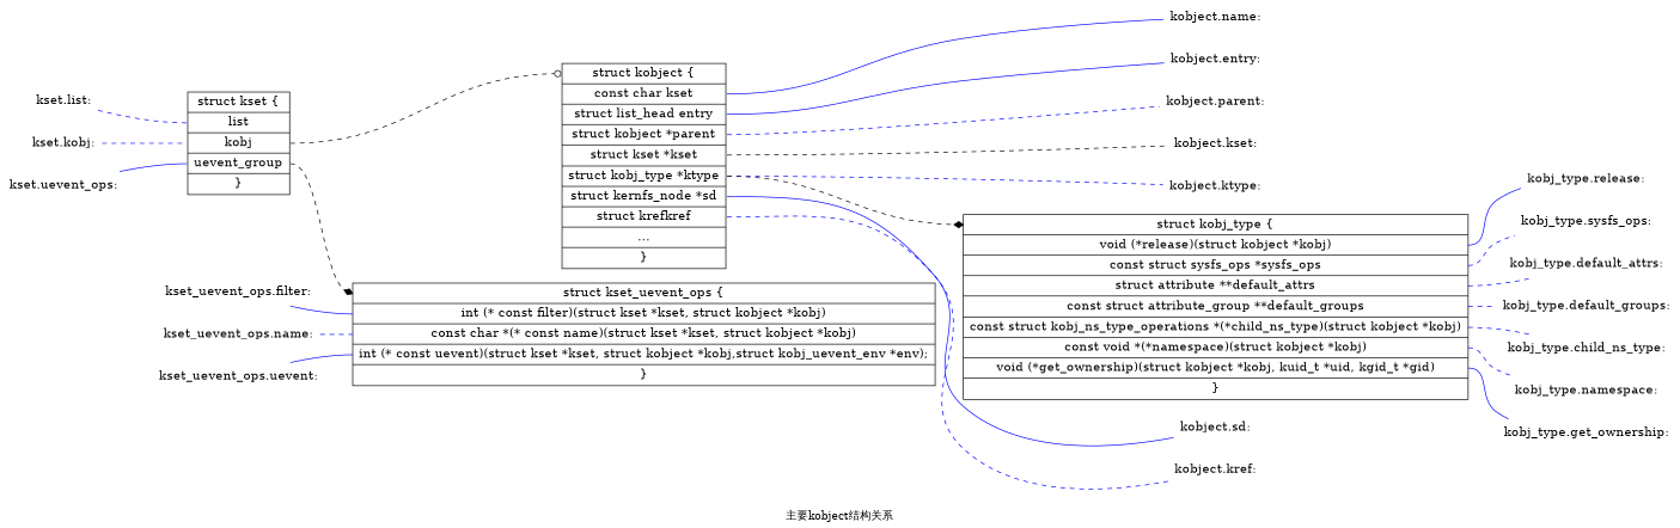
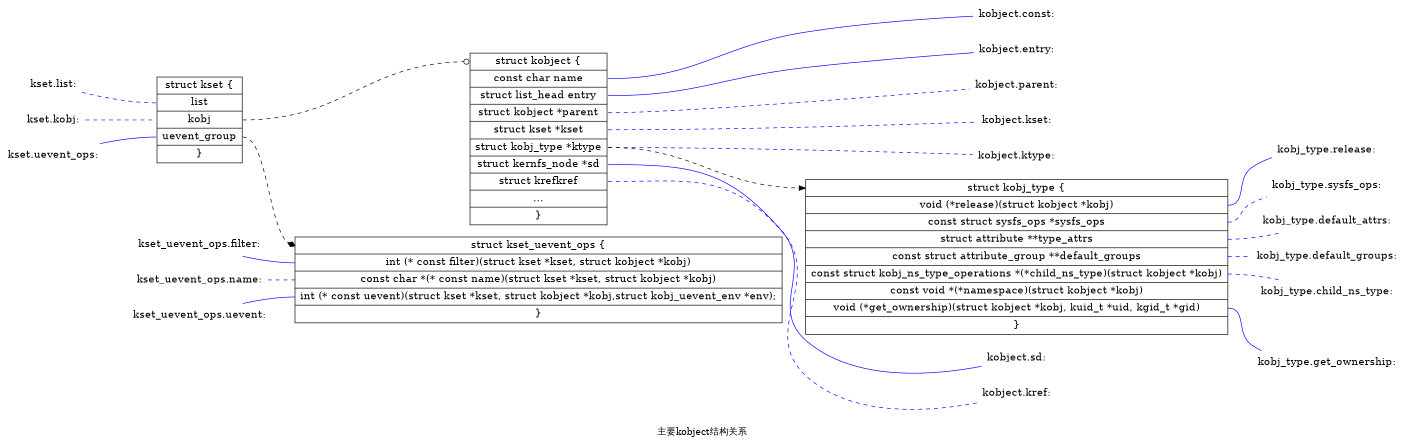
  digraph {
    label="主要kobject结构关系"
    rankdir=LR
    node [fontsize=16 shape=plaintext]
    edge [style=dashed color=blue dir=none]
    n1 [label="<f0> struct kset \{ | <f1> list| <f2> kobj| <f3> uevent_group | <f4> \}" shape=record]
-   n2 [label="<f0> struct kobject \{ | <f1> const char kset| <f2> struct list_head entry| <f3> struct kobject  *parent| <f4> struct kset  *kset | <f5> struct kobj_type  *ktype | <f6> struct kernfs_node *sd | <f7> struct kref		kref | <f8> ... | <f9> \}" shape=record]
+   n2 [label="<f0> struct kobject \{ | <f1> const char name| <f2> struct list_head entry| <f3> struct kobject  *parent| <f4> struct kset  *kset | <f5> struct kobj_type  *ktype | <f6> struct kernfs_node *sd | <f7> struct kref		kref | <f8> ... | <f9> \}" shape=record]
    n3 [label="<f0> struct kset_uevent_ops \{ | <f1> int (* const filter)(struct kset *kset, struct kobject *kobj) | <f2> const char *(* const name)(struct kset *kset, struct kobject *kobj) | <f3> int (* const uevent)(struct kset *kset, struct kobject *kobj,struct kobj_uevent_env *env);| <f4> \}" shape=record]
-   n4 [label="kobject.name:"]
+   n4 [label="kobject.const:"]
    n5 [label="kobject.entry:"]
    n6 [label="kobject.parent:"]
    n7 [label="kobject.kset:"]
    n8 [label="kobject.ktype:"]
    n9 [label="kobject.sd:"]
    n10 [label="kobject.kref:"]
-   n11 [label="<f0> struct kobj_type \{ | <f1> void (*release)(struct kobject *kobj) | <f2> const struct sysfs_ops *sysfs_ops | <f3> struct attribute **default_attrs | <f4> const struct attribute_group **default_groups  | <f5> const struct kobj_ns_type_operations *(*child_ns_type)(struct kobject *kobj) | <f6> const void *(*namespace)(struct kobject *kobj) | <f7> void (*get_ownership)(struct kobject *kobj, kuid_t *uid, kgid_t *gid)  | <f8> \}" shape=record]
+   n11 [label="<f0> struct kobj_type \{ | <f1> void (*release)(struct kobject *kobj) | <f2> const struct sysfs_ops *sysfs_ops | <f3> struct attribute **type_attrs | <f4> const struct attribute_group **default_groups  | <f5> const struct kobj_ns_type_operations *(*child_ns_type)(struct kobject *kobj) | <f6> const void *(*namespace)(struct kobject *kobj) | <f7> void (*get_ownership)(struct kobject *kobj, kuid_t *uid, kgid_t *gid)  | <f8> \}" shape=record]
    n12 [label="kset.list:"]
    n13 [label="kset.kobj:"]
    n14 [label="kset.uevent_ops:"]
    n15 [label="kobj_type.release:"]
    n16 [label="kobj_type.sysfs_ops:"]
    n17 [label="kobj_type.default_attrs:"]
    n18 [label="kobj_type.default_groups:"]
    n19 [label="kobj_type.child_ns_type:"]
-   n20 [label="kobj_type.namespace:"]
    n21 [label="kobj_type.get_ownership:"]
    n22 [label="kset_uevent_ops.filter:"]
    n23 [label="kset_uevent_ops.name:"]
    n24 [label="kset_uevent_ops.uevent:"]
    n1 -> n2 [arrowhead=odot headport=f0 tailport=f2 color="" dir=""]
    n1 -> n3 [arrowhead=diamond headport=f0 tailport=f3 color="" dir=""]
    n2 -> n4 [style=solid tailport=f1]
    n2 -> n5 [style=solid tailport=f2]
    n2 -> n6 [tailport=f3]
-   n2 -> n7 [color=black tailport=f4]
+   n2 -> n7 [tailport=f4]
    n2 -> n8 [tailport=f5]
    n2 -> n9 [style=solid tailport=f6]
    n2 -> n10 [tailport=f7]
-   n2 -> n11 [arrowhead=diamond headport=f0 tailport=f5 color="" dir=""]
+   n2 -> n11 [arrowhead=normal headport=f0 tailport=f5 color="" dir=""]
    n11 -> n15 [style=solid tailport=f1]
    n11 -> n16 [tailport=f2]
    n11 -> n17 [tailport=f3]
    n11 -> n18 [tailport=f4]
    n11 -> n19 [tailport=f5]
-   n11 -> n20 [tailport=f6]
    n11 -> n21 [style=solid tailport=f7]
    n12 -> n1 [headport=f1]
    n13 -> n1 [headport=f2]
    n14 -> n1 [headport=f3 style=solid]
    n22 -> n3 [headport=f1 style=solid]
    n23 -> n3 [headport=f2]
    n24 -> n3 [headport=f3 style=solid]
  }
